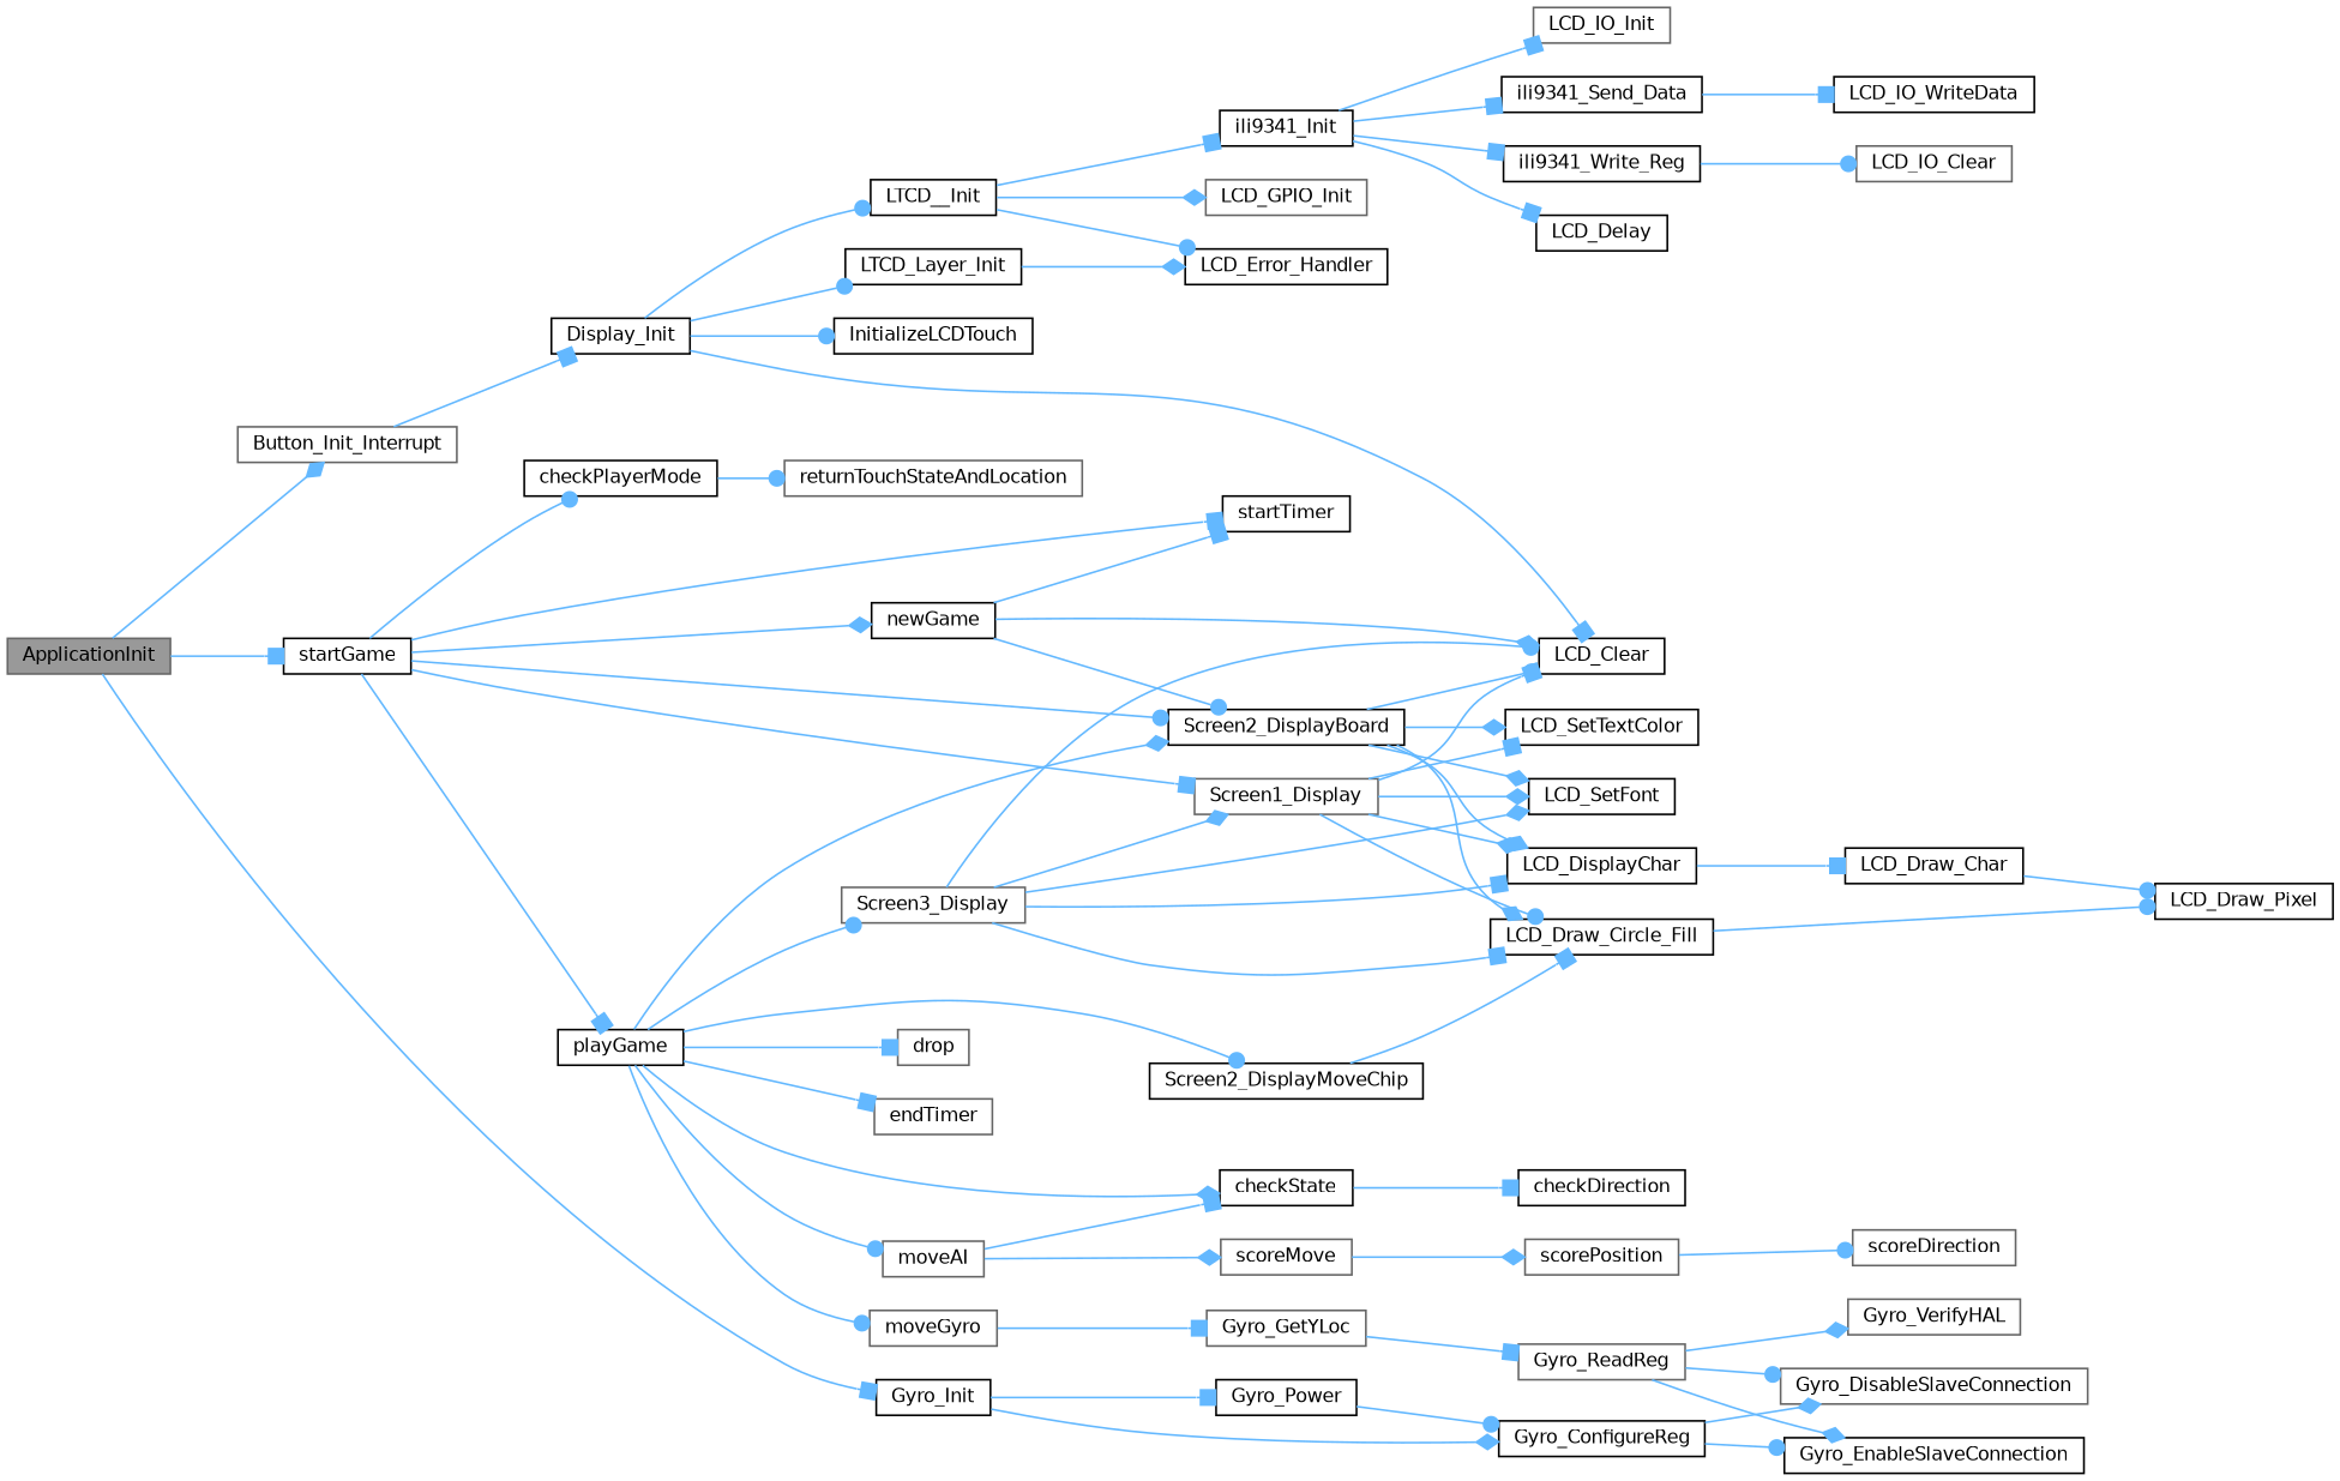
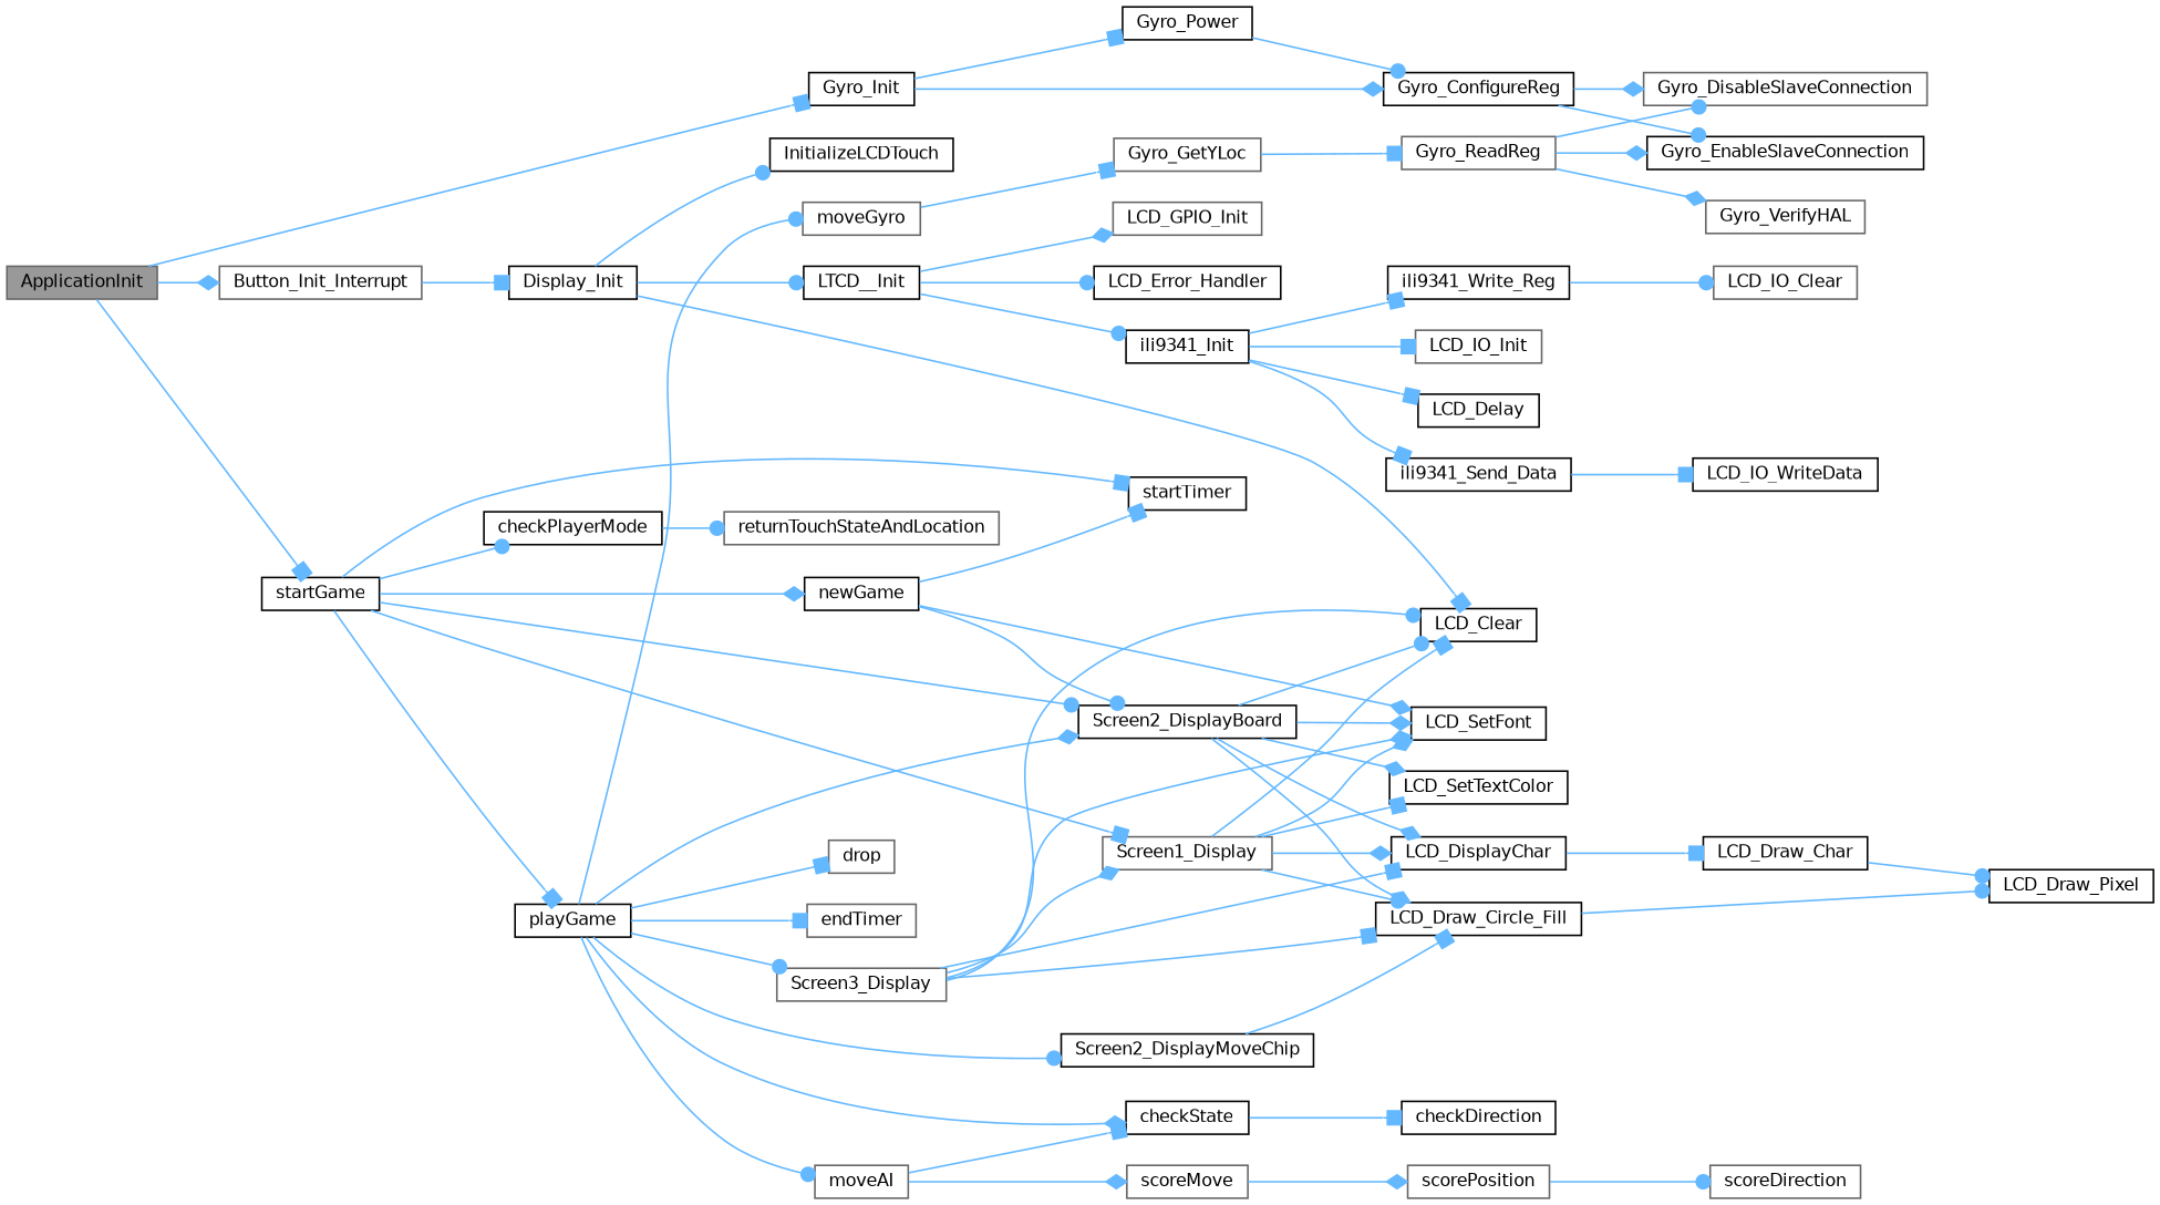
  digraph {
    rankdir=LR
    node [color=black fillcolor=white fontname=Helvetica fontsize=10 shape=box style=filled]
    edge [arrowhead=box color=steelblue1 fontname=Helvetica fontsize=10 labelfontname=Helvetica labelfontsize=10 style=solid]
    n1 [color=gray40 fillcolor=grey60 fontcolor=black height=0.2 label=ApplicationInit width=0.4]
    n2 [color=gray40 height=0.2 label=Button_Init_Interrupt width=0.4]
    n3 [height=0.2 label=Gyro_Init width=0.4]
    n4 [height=0.2 label=startGame width=0.4]
    n5 [height=0.2 label=Display_Init width=0.4]
    n6 [height=0.2 label=InitializeLCDTouch width=0.4]
    n7 [height=0.2 label=LCD_Clear width=0.4]
    n8 [height=0.2 label=LTCD__Init width=0.4]
-   n9 [height=0.2 label=LTCD_Layer_Init width=0.4]
    n10 [height=0.2 label=Gyro_ConfigureReg width=0.4]
    n11 [height=0.2 label=Gyro_Power width=0.4]
    n12 [height=0.2 label=checkPlayerMode width=0.4]
    n13 [height=0.2 label=newGame width=0.4]
    n14 [height=0.2 label=Screen2_DisplayBoard width=0.4]
    n15 [height=0.2 label=startTimer width=0.4]
    n16 [height=0.2 label=playGame width=0.4]
    n17 [color=gray40 height=0.2 label=Screen1_Display width=0.4]
    n18 [height=0.2 label=ili9341_Init width=0.4]
    n19 [height=0.2 label=LCD_Error_Handler width=0.4]
    n20 [color=gray40 height=0.2 label=LCD_GPIO_Init width=0.4]
    n21 [height=0.2 label=ili9341_Send_Data width=0.4]
    n22 [height=0.2 label=ili9341_Write_Reg width=0.4]
    n23 [height=0.2 label=LCD_Delay width=0.4]
    n24 [color=gray40 height=0.2 label=LCD_IO_Init width=0.4]
    n25 [height=0.2 label=LCD_IO_WriteData width=0.4]
    n26 [color=gray40 height=0.2 label=LCD_IO_Clear width=0.4]
    n27 [color=gray40 height=0.2 label=Gyro_DisableSlaveConnection width=0.4]
    n28 [height=0.2 label=Gyro_EnableSlaveConnection width=0.4]
    n29 [color=gray40 height=0.2 label=returnTouchStateAndLocation width=0.4]
    n30 [height=0.2 label=LCD_DisplayChar width=0.4]
    n31 [height=0.2 label=LCD_Draw_Circle_Fill width=0.4]
    n32 [height=0.2 label=LCD_SetFont width=0.4]
    n33 [height=0.2 label=LCD_SetTextColor width=0.4]
    n34 [height=0.2 label=checkState width=0.4]
    n35 [color=gray40 height=0.2 label=drop width=0.4]
    n36 [color=gray40 height=0.2 label=endTimer width=0.4]
    n37 [color=gray40 height=0.2 label=moveAI width=0.4]
    n38 [color=gray40 height=0.2 label=moveGyro width=0.4]
    n39 [height=0.2 label=Screen2_DisplayMoveChip width=0.4]
    n40 [color=gray40 height=0.2 label=Screen3_Display width=0.4]
    n41 [height=0.2 label=LCD_Draw_Char width=0.4]
    n42 [height=0.2 label=LCD_Draw_Pixel width=0.4]
    n43 [height=0.2 label=checkDirection width=0.4]
    n44 [color=gray40 height=0.2 label=scoreMove width=0.4]
    n45 [color=gray40 height=0.2 label=Gyro_GetYLoc width=0.4]
    n46 [color=gray40 height=0.2 label=scorePosition width=0.4]
    n47 [color=gray40 height=0.2 label=scoreDirection width=0.4]
    n48 [color=gray40 height=0.2 label=Gyro_ReadReg width=0.4]
    n49 [color=gray40 height=0.2 label=Gyro_VerifyHAL width=0.4]
    n1 -> n2 [arrowhead=diamond]
    n1 -> n3
    n1 -> n4
    n2 -> n5
    n3 -> n10 [arrowhead=diamond]
    n3 -> n11
    n4 -> n12 [arrowhead=dot]
    n4 -> n13 [arrowhead=diamond]
    n4 -> n14 [arrowhead=dot]
    n4 -> n15
    n4 -> n16
    n4 -> n17
    n5 -> n6 [arrowhead=dot]
    n5 -> n7
    n5 -> n8 [arrowhead=dot]
-   n5 -> n9 [arrowhead=dot]
-   n8 -> n18
+   n8 -> n18 [arrowhead=dot]
    n8 -> n19 [arrowhead=dot]
    n8 -> n20 [arrowhead=diamond]
-   n9 -> n19 [arrowhead=diamond]
    n10 -> n27 [arrowhead=diamond]
    n10 -> n28 [arrowhead=dot]
    n11 -> n10 [arrowhead=dot]
    n12 -> n29 [arrowhead=dot]
-   n13 -> n7 [arrowhead=diamond]
+   n13 -> n32 [arrowhead=diamond]
    n13 -> n14 [arrowhead=dot]
    n13 -> n15
    n14 -> n7 [arrowhead=dot]
    n14 -> n30 [arrowhead=diamond]
    n14 -> n31 [arrowhead=diamond]
    n14 -> n32 [arrowhead=diamond]
    n14 -> n33 [arrowhead=diamond]
    n16 -> n14 [arrowhead=diamond]
    n16 -> n34 [arrowhead=diamond]
    n16 -> n35
    n16 -> n36
    n16 -> n37 [arrowhead=dot]
    n16 -> n38 [arrowhead=dot]
    n16 -> n39 [arrowhead=dot]
    n16 -> n40 [arrowhead=dot]
    n17 -> n7
    n17 -> n30 [arrowhead=diamond]
    n17 -> n31 [arrowhead=dot]
    n17 -> n32 [arrowhead=diamond]
    n17 -> n33
    n18 -> n21
    n18 -> n22
    n18 -> n23
    n18 -> n24
    n21 -> n25
    n22 -> n26 [arrowhead=dot]
    n30 -> n41
    n31 -> n42 [arrowhead=dot]
    n34 -> n43
    n37 -> n34
    n37 -> n44 [arrowhead=diamond]
    n38 -> n45
    n39 -> n31
    n40 -> n7 [arrowhead=dot]
    n40 -> n17 [arrowhead=diamond]
    n40 -> n30
    n40 -> n31
    n40 -> n32 [arrowhead=diamond]
    n41 -> n42 [arrowhead=dot]
    n44 -> n46 [arrowhead=diamond]
    n45 -> n48
    n46 -> n47 [arrowhead=dot]
    n48 -> n27 [arrowhead=dot]
    n48 -> n28 [arrowhead=diamond]
    n48 -> n49 [arrowhead=diamond]
  }
